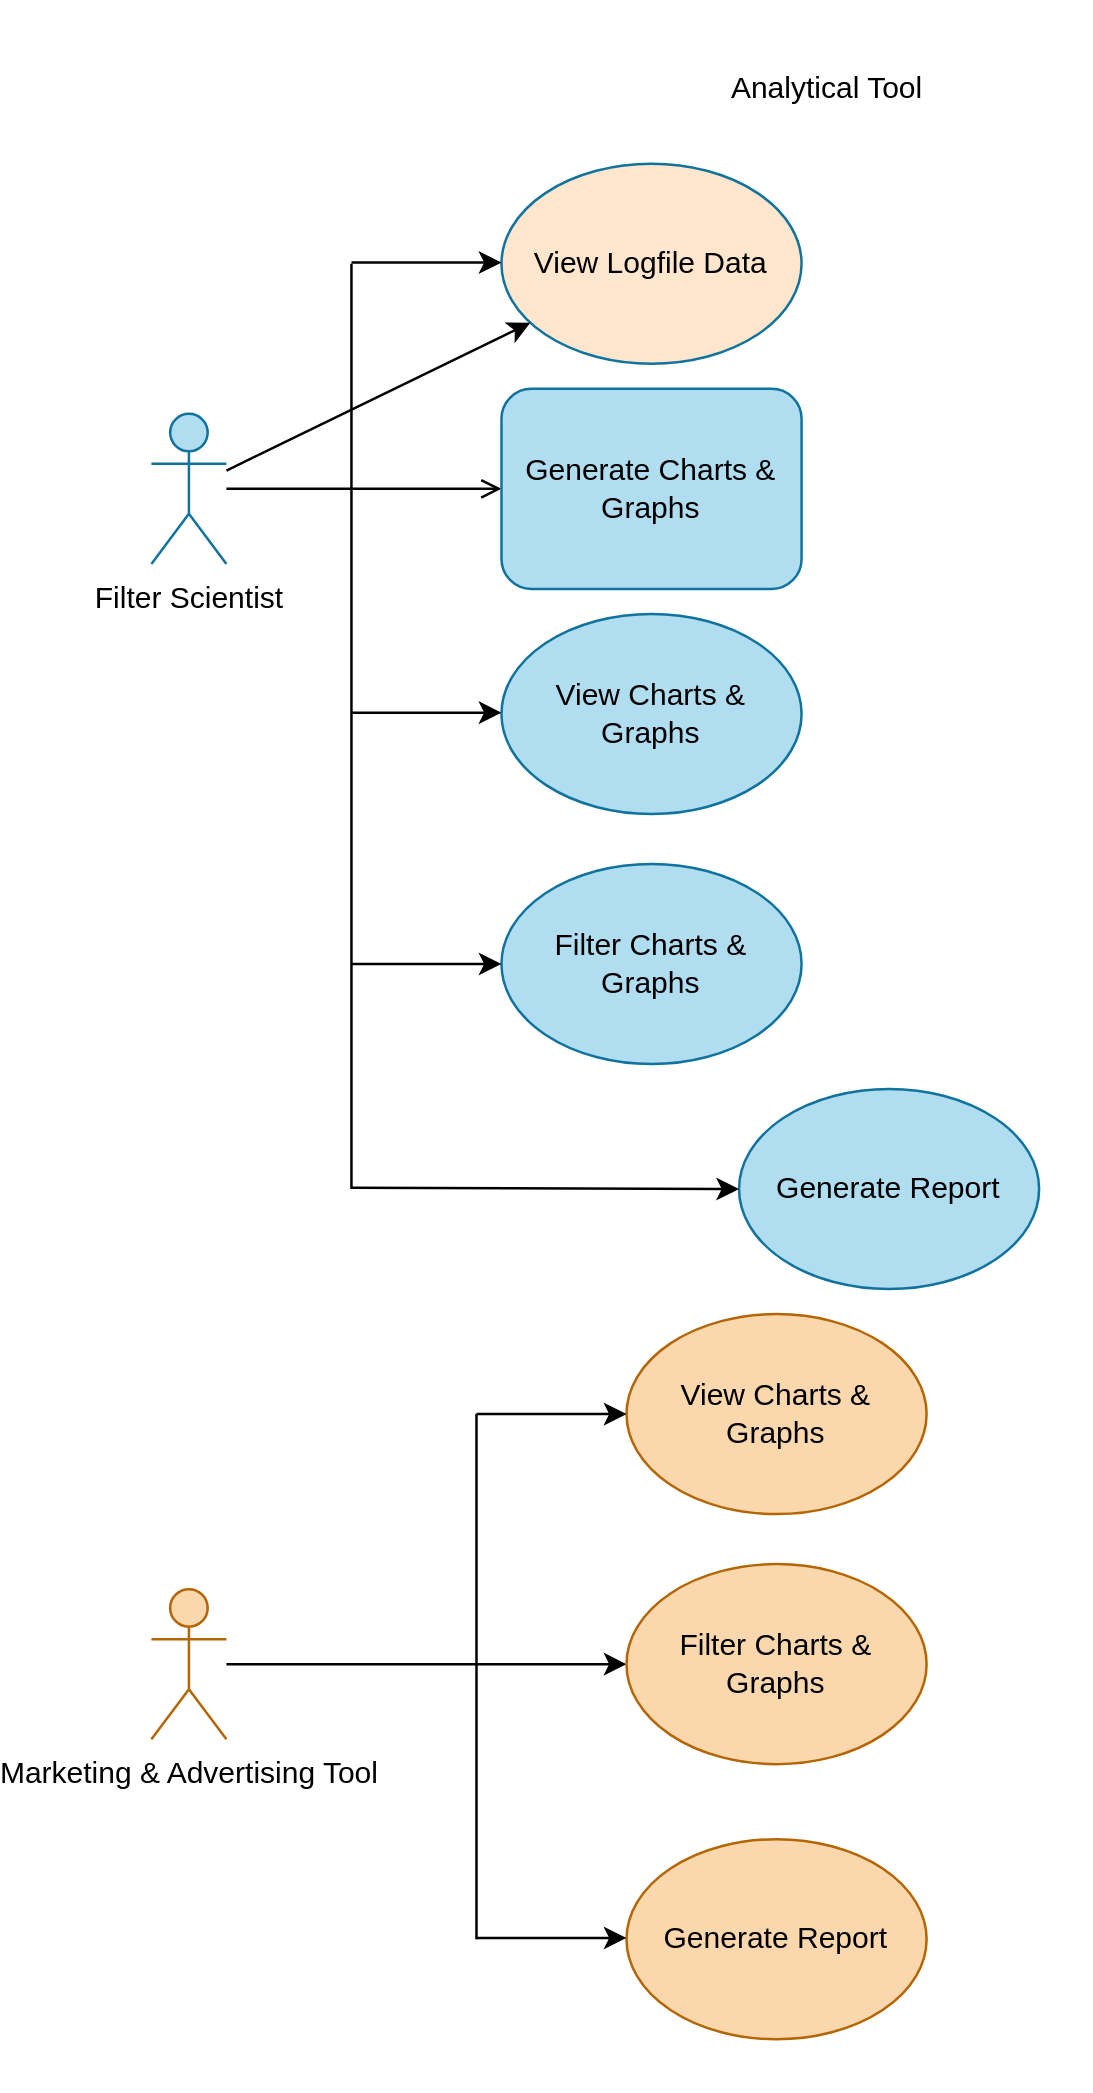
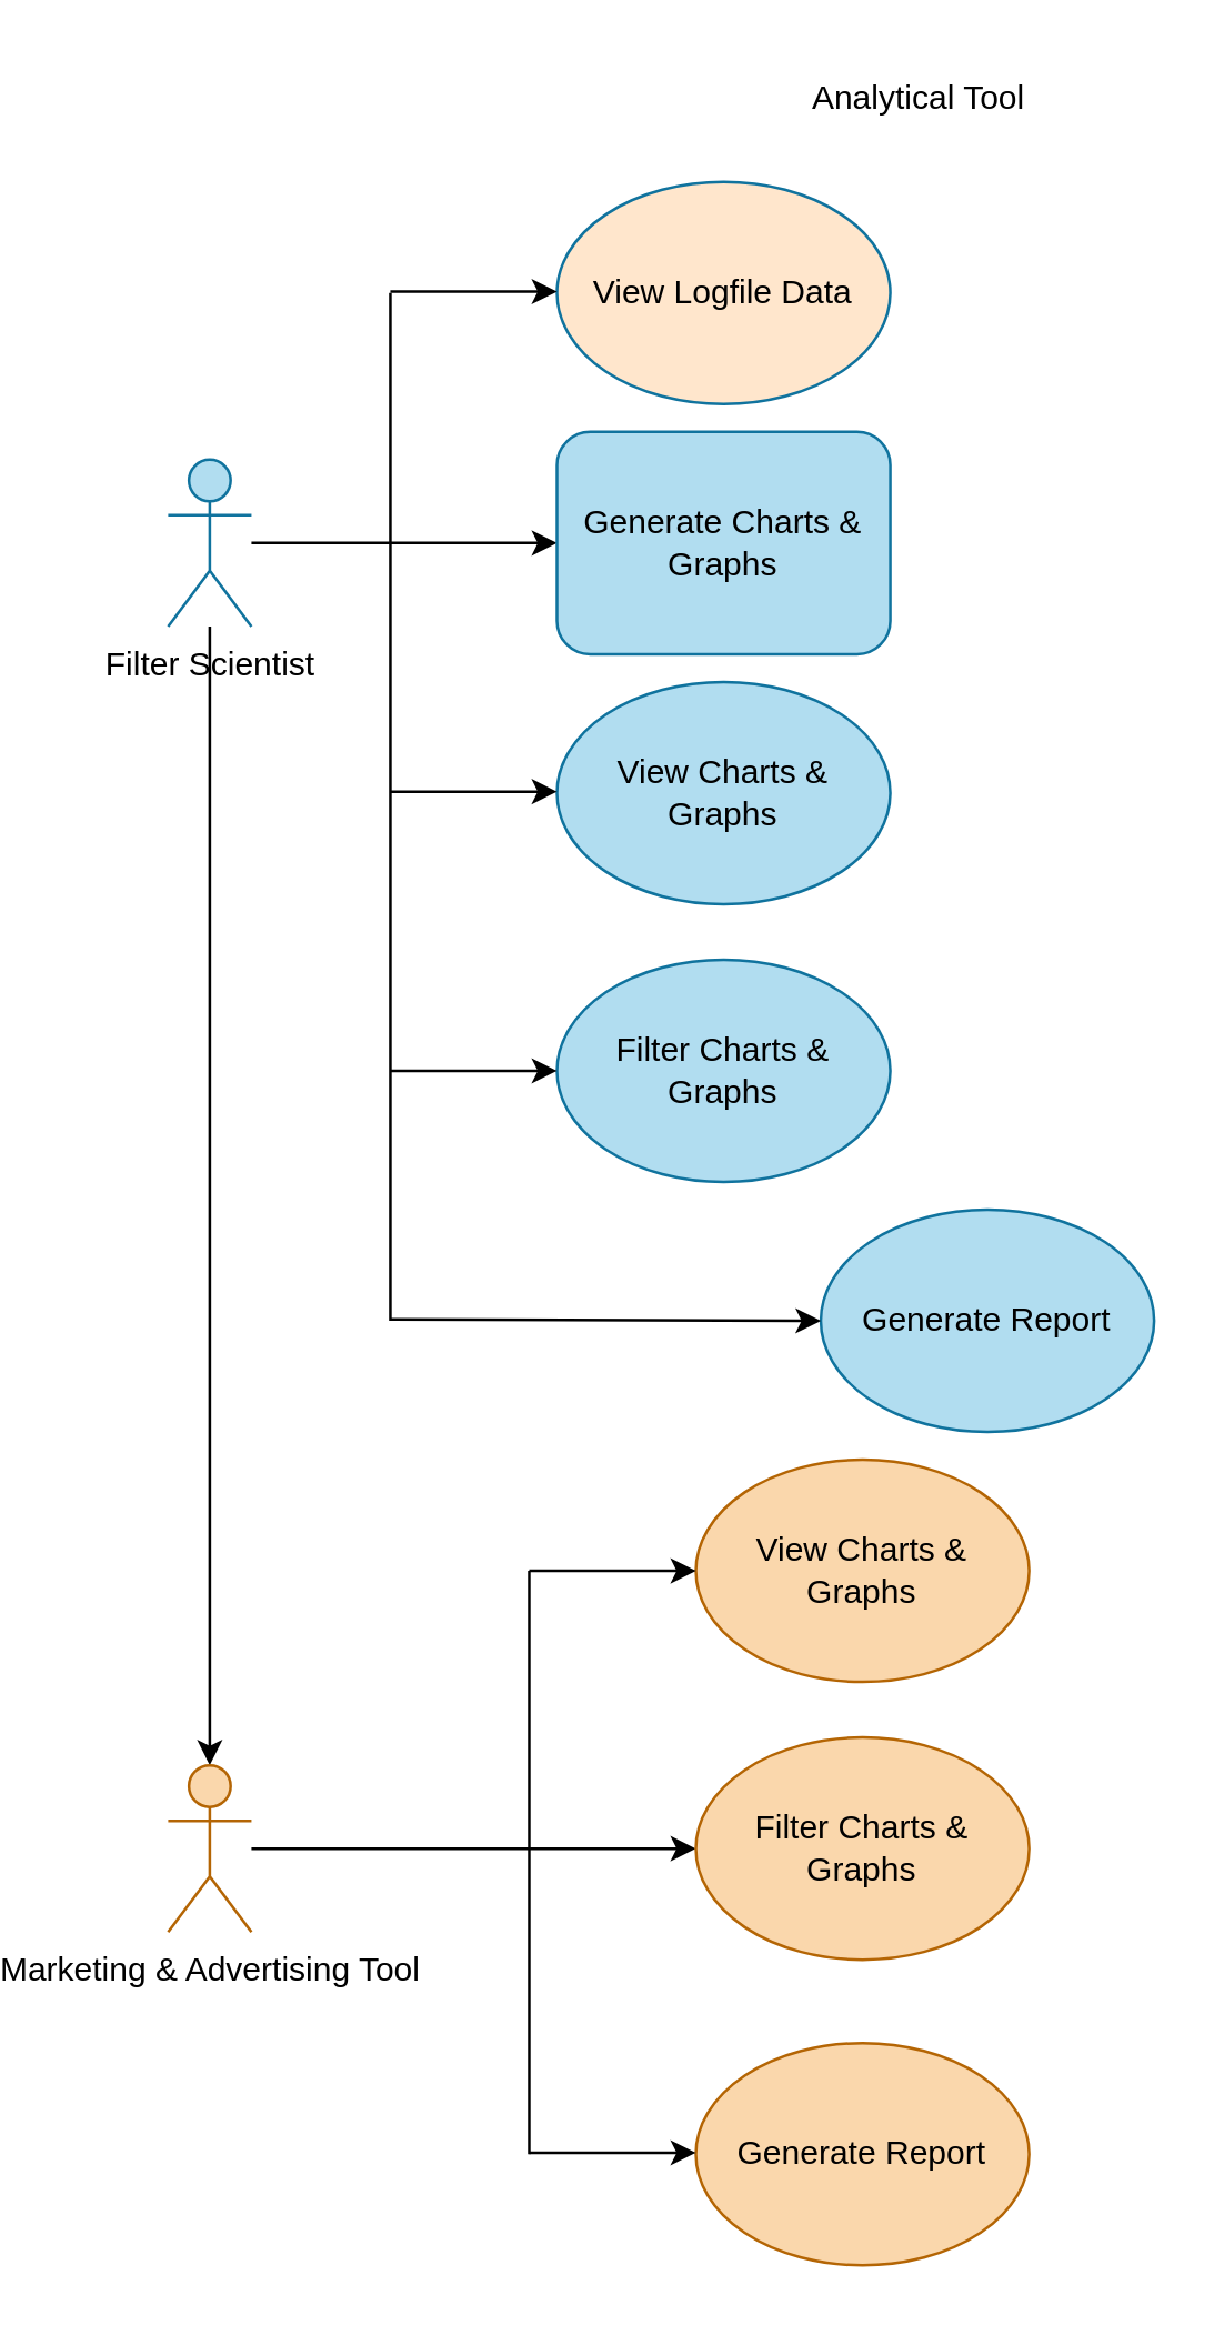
  <mxCell id="0" />
  <mxCell id="1" parent="0" />
  <mxCell id="2" value="View Logfile Data" style="ellipse;whiteSpace=wrap;html=1;fillColor=#ffe6cc;strokeColor=#10739e;" parent="1" vertex="1"><mxGeometry x="160" y="65" width="120" height="80" as="geometry" /></mxCell>
  <mxCell id="3" value="Analytical Tool" style="text;html=1;align=center;verticalAlign=middle;resizable=0;points=[];autosize=1;strokeColor=none;fillColor=none;" parent="1" vertex="1"><mxGeometry x="240" y="20" width="100" height="30" as="geometry" /></mxCell>
- <mxCell id="4" style="edgeStyle=none;html=1;" parent="1" source="6" target="2" edge="1"><mxGeometry relative="1" as="geometry" /></mxCell>
- <mxCell id="5" style="edgeStyle=none;html=1;entryX=0;entryY=0.5;entryDx=0;entryDy=0;endArrow=open;" parent="1" source="6" target="9" edge="1"><mxGeometry relative="1" as="geometry"><mxPoint x="140" y="165" as="targetPoint" /></mxGeometry></mxCell>
+ <mxCell id="4" style="edgeStyle=none;html=1;entryX=0.5;entryY=0;entryDx=0;entryDy=0;entryPerimeter=0;" parent="1" source="6" target="8" edge="1"><mxGeometry relative="1" as="geometry" /></mxCell>
+ <mxCell id="5" style="edgeStyle=none;html=1;entryX=0;entryY=0.5;entryDx=0;entryDy=0;" parent="1" source="6" target="9" edge="1"><mxGeometry relative="1" as="geometry"><mxPoint x="140" y="165" as="targetPoint" /></mxGeometry></mxCell>
  <mxCell id="6" value="Filter Scientist" style="shape=umlActor;verticalLabelPosition=bottom;verticalAlign=top;html=1;outlineConnect=0;fillColor=#b1ddf0;strokeColor=#10739e;" parent="1" vertex="1"><mxGeometry x="20" y="165" width="30" height="60" as="geometry" /></mxCell>
  <mxCell id="7" style="edgeStyle=none;html=1;entryX=0;entryY=0.5;entryDx=0;entryDy=0;" parent="1" source="8" target="15" edge="1"><mxGeometry relative="1" as="geometry" /></mxCell>
  <mxCell id="8" value="Marketing &amp;amp; Advertising Tool" style="shape=umlActor;verticalLabelPosition=bottom;verticalAlign=top;html=1;outlineConnect=0;fillColor=#fad7ac;strokeColor=#b46504;" parent="1" vertex="1"><mxGeometry x="20" y="635" width="30" height="60" as="geometry" /></mxCell>
  <mxCell id="9" value="Generate Charts &amp;amp; Graphs" style="whiteSpace=wrap;html=1;fillColor=#b1ddf0;strokeColor=#10739e;rounded=1;" parent="1" vertex="1"><mxGeometry x="160" y="155" width="120" height="80" as="geometry" /></mxCell>
  <mxCell id="10" value="View Charts &amp;amp; Graphs" style="ellipse;whiteSpace=wrap;html=1;fillColor=#b1ddf0;strokeColor=#10739e;" parent="1" vertex="1"><mxGeometry x="160" y="245" width="120" height="80" as="geometry" /></mxCell>
  <mxCell id="11" value="Filter Charts &amp;amp; Graphs" style="ellipse;whiteSpace=wrap;html=1;fillColor=#b1ddf0;strokeColor=#10739e;" parent="1" vertex="1"><mxGeometry x="160" y="345" width="120" height="80" as="geometry" /></mxCell>
  <mxCell id="12" value="Generate Report" style="ellipse;whiteSpace=wrap;html=1;fillColor=#b1ddf0;strokeColor=#10739e;" parent="1" vertex="1"><mxGeometry x="255" y="435" width="120" height="80" as="geometry" /></mxCell>
  <mxCell id="13" value="View Charts &amp;amp; Graphs" style="ellipse;whiteSpace=wrap;html=1;fillColor=#fad7ac;strokeColor=#b46504;" parent="1" vertex="1"><mxGeometry x="210" y="525" width="120" height="80" as="geometry" /></mxCell>
  <mxCell id="14" value="Generate Report" style="ellipse;whiteSpace=wrap;html=1;fillColor=#fad7ac;strokeColor=#b46504;" parent="1" vertex="1"><mxGeometry x="210" y="735" width="120" height="80" as="geometry" /></mxCell>
  <mxCell id="15" value="Filter Charts &amp;amp; Graphs" style="ellipse;whiteSpace=wrap;html=1;fillColor=#fad7ac;strokeColor=#b46504;" parent="1" vertex="1"><mxGeometry x="210" y="625" width="120" height="80" as="geometry" /></mxCell>
  <mxCell id="16" value="" style="endArrow=none;html=1;" parent="1" edge="1"><mxGeometry width="50" height="50" relative="1" as="geometry"><mxPoint x="150" y="775" as="sourcePoint" /><mxPoint x="150" y="565" as="targetPoint" /></mxGeometry></mxCell>
  <mxCell id="17" value="" style="endArrow=classic;html=1;entryX=0;entryY=0.5;entryDx=0;entryDy=0;" parent="1" target="13" edge="1"><mxGeometry width="50" height="50" relative="1" as="geometry"><mxPoint x="150" y="565" as="sourcePoint" /><mxPoint x="200" y="455" as="targetPoint" /></mxGeometry></mxCell>
  <mxCell id="18" value="" style="endArrow=classic;html=1;entryX=0;entryY=0.5;entryDx=0;entryDy=0;" parent="1" edge="1"><mxGeometry width="50" height="50" relative="1" as="geometry"><mxPoint x="150" y="774.5" as="sourcePoint" /><mxPoint x="210" y="774.5" as="targetPoint" /></mxGeometry></mxCell>
  <mxCell id="19" value="" style="endArrow=none;html=1;" parent="1" edge="1"><mxGeometry width="50" height="50" relative="1" as="geometry"><mxPoint x="100" y="475" as="sourcePoint" /><mxPoint x="100" y="105" as="targetPoint" /></mxGeometry></mxCell>
  <mxCell id="20" value="" style="endArrow=classic;html=1;entryX=0;entryY=0.5;entryDx=0;entryDy=0;entryPerimeter=0;" parent="1" edge="1" target="11"><mxGeometry width="50" height="50" relative="1" as="geometry"><mxPoint x="100" y="385" as="sourcePoint" /><mxPoint x="150" y="385" as="targetPoint" /></mxGeometry></mxCell>
  <mxCell id="21" value="" style="endArrow=classic;html=1;entryX=0;entryY=0.5;entryDx=0;entryDy=0;" parent="1" edge="1"><mxGeometry width="50" height="50" relative="1" as="geometry"><mxPoint x="100" y="104.5" as="sourcePoint" /><mxPoint x="160" y="104.5" as="targetPoint" /></mxGeometry></mxCell>
  <mxCell id="22" value="" style="endArrow=classic;html=1;entryX=0;entryY=0.5;entryDx=0;entryDy=0;" parent="1" edge="1"><mxGeometry width="50" height="50" relative="1" as="geometry"><mxPoint x="100" y="284.5" as="sourcePoint" /><mxPoint x="160" y="284.5" as="targetPoint" /></mxGeometry></mxCell>
  <mxCell id="23" value="" style="endArrow=classic;html=1;entryX=0;entryY=0.5;entryDx=0;entryDy=0;" edge="1" parent="1" target="12"><mxGeometry width="50" height="50" relative="1" as="geometry"><mxPoint x="100" y="474.5" as="sourcePoint" /><mxPoint x="160" y="474.5" as="targetPoint" /></mxGeometry></mxCell>
